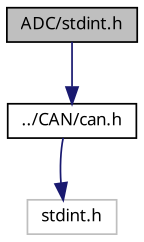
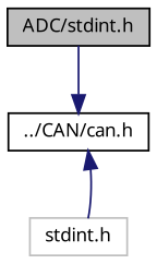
  digraph {
    fontname="Noto Sans"
    node [color=black fillcolor=white fontname="Noto Sans" fontsize=10 shape=record style=filled]
    edge [color=midnightblue fontname="Noto Sans" fontsize=10 labelfontname=Helvetica labelfontsize=10 style=solid]
    n1 [fillcolor=grey75 fontcolor=black height=0.2 label="ADC/stdint.h" width=0.4]
    n2 [height=0.2 label="../CAN/can.h" width=0.4]
    n3 [color=grey75 height=0.2 label="stdint.h" width=0.4]
    n1 -> n2
-   n2 -> n3
+   n3 -> n2
  }
